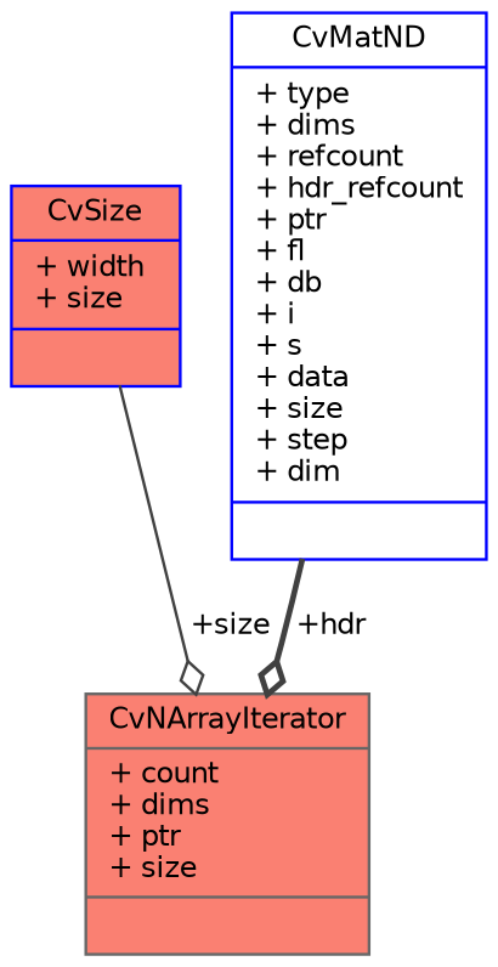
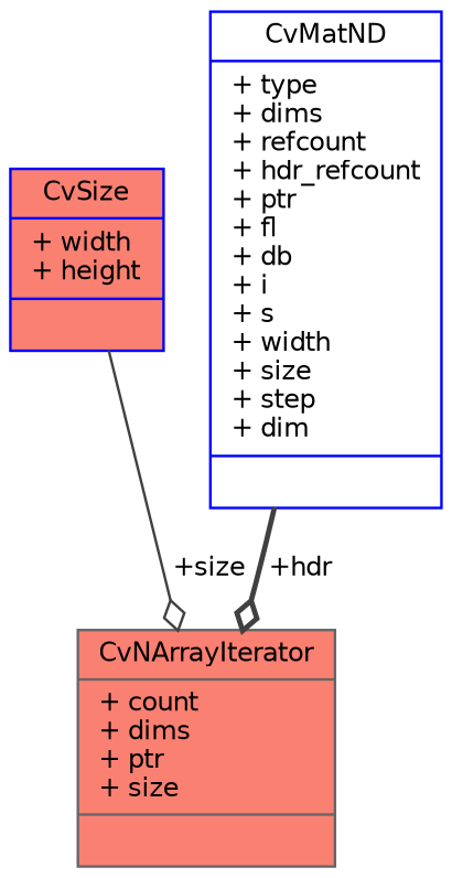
  digraph {
    node [color=blue fillcolor=salmon fontname=Helvetica fontsize=10 shape=record style=filled]
    edge [arrowhead=odiamond color=grey25 fontname=Helvetica fontsize=10 labelfontname=Helvetica labelfontsize=10]
    n1 [color=gray40 fontcolor=black height=0.2 label="{CvNArrayIterator\n|+ count\l+ dims\l+ ptr\l+ size\l|}" width=0.4]
-   n2 [height=0.2 label="{CvSize\n|+ width\l+ size\l|}" width=0.4]
-   n3 [fillcolor=white height=0.2 label="{CvMatND\n|+ type\l+ dims\l+ refcount\l+ hdr_refcount\l+ ptr\l+ fl\l+ db\l+ i\l+ s\l+ data\l+ size\l+ step\l+ dim\l|}" width=0.4]
+   n2 [height=0.2 label="{CvSize\n|+ width\l+ height\l|}" width=0.4]
+   n3 [fillcolor=white height=0.2 label="{CvMatND\n|+ type\l+ dims\l+ refcount\l+ hdr_refcount\l+ ptr\l+ fl\l+ db\l+ i\l+ s\l+ width\l+ size\l+ step\l+ dim\l|}" width=0.4]
    n2 -> n1 [label=" +size" style=solid]
    n3 -> n1 [label=" +hdr" style=bold]
  }
